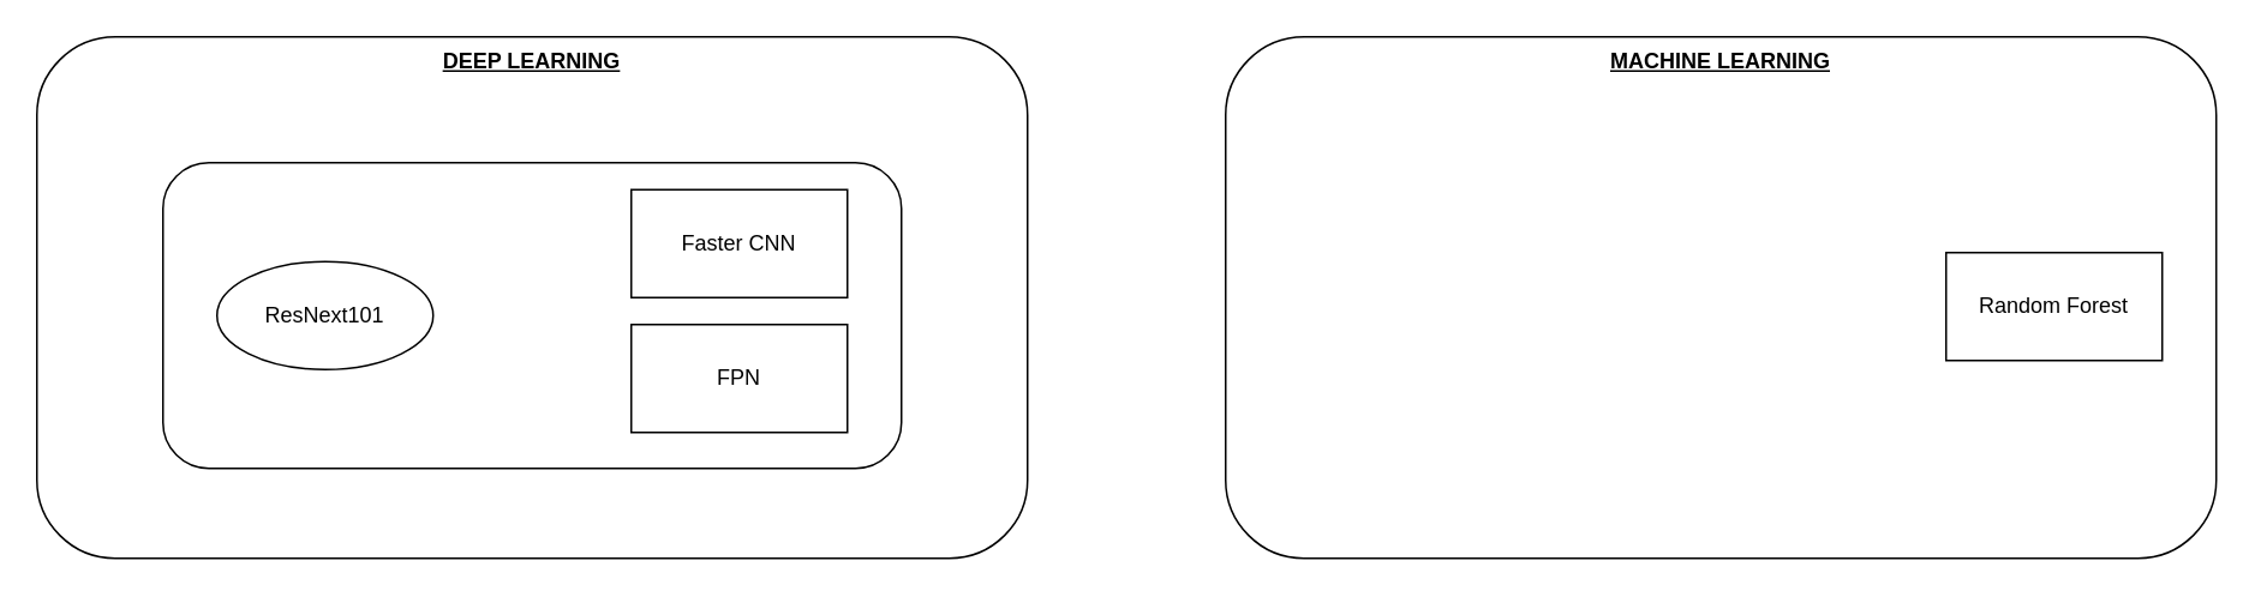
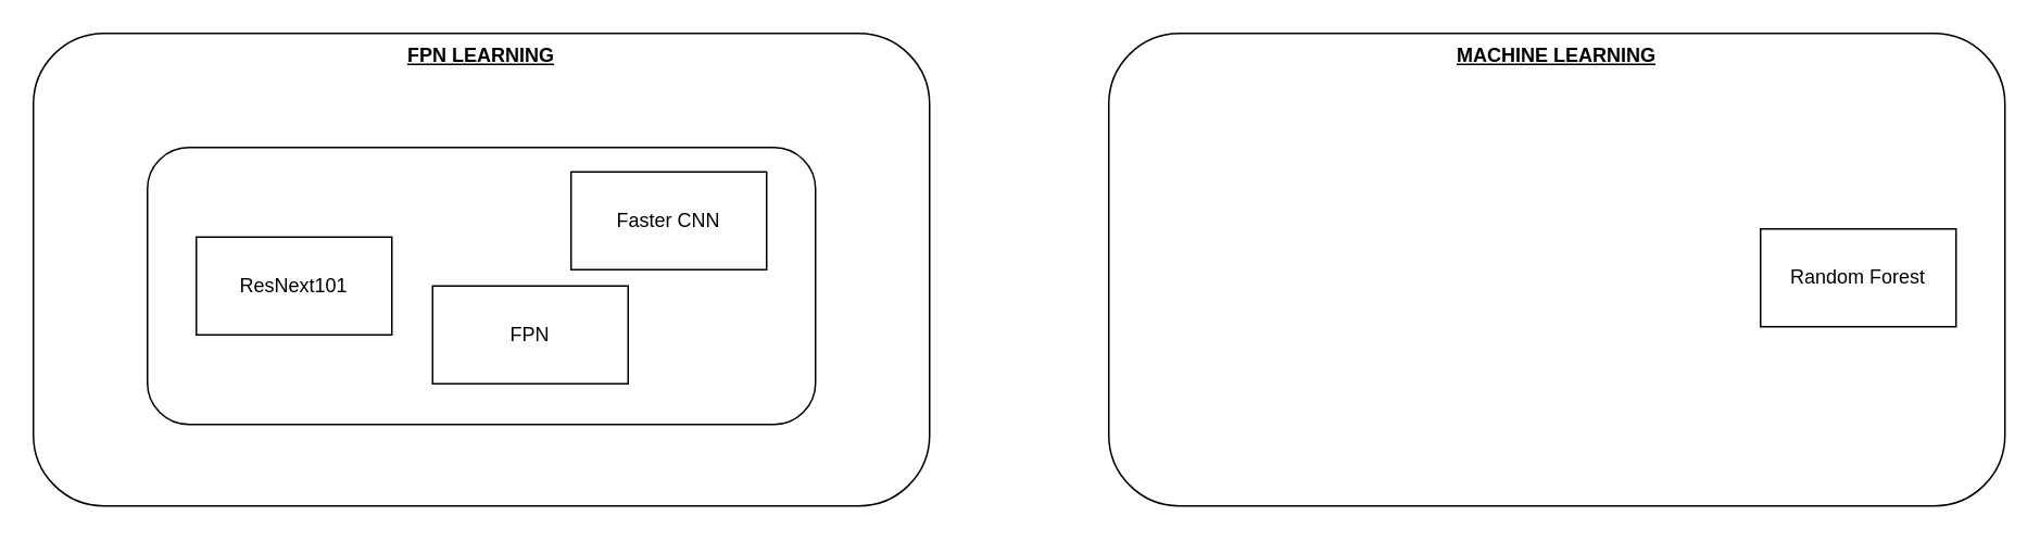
  <mxCell id="0" />
  <mxCell id="1" parent="0" />
- <mxCell id="2" value="DEEP LEARNING" style="rounded=1;whiteSpace=wrap;html=1;verticalAlign=top;fontStyle=5" vertex="1" parent="1"><mxGeometry x="20" y="20" width="550" height="290" as="geometry" /></mxCell>
+ <mxCell id="2" value="FPN LEARNING" style="rounded=1;whiteSpace=wrap;html=1;verticalAlign=top;fontStyle=5" vertex="1" parent="1"><mxGeometry x="20" y="20" width="550" height="290" as="geometry" /></mxCell>
  <mxCell id="3" value="" style="rounded=1;whiteSpace=wrap;html=1;" vertex="1" parent="1"><mxGeometry x="90" y="90" width="410" height="170" as="geometry" /></mxCell>
- <mxCell id="4" value="ResNext101" style="ellipse;whiteSpace=wrap;html=1;" vertex="1" parent="1"><mxGeometry x="120" y="145" width="120" height="60" as="geometry" /></mxCell>
- <mxCell id="5" value="FPN" style="rounded=0;whiteSpace=wrap;html=1;" vertex="1" parent="1"><mxGeometry x="350" y="180" width="120" height="60" as="geometry" /></mxCell>
+ <mxCell id="4" value="ResNext101" style="rounded=0;whiteSpace=wrap;html=1;" vertex="1" parent="1"><mxGeometry x="120" y="145" width="120" height="60" as="geometry" /></mxCell>
+ <mxCell id="5" value="FPN" style="rounded=0;whiteSpace=wrap;html=1;" vertex="1" parent="1"><mxGeometry x="265" y="175" width="120" height="60" as="geometry" /></mxCell>
  <mxCell id="6" value="Faster CNN" style="rounded=0;whiteSpace=wrap;html=1;" vertex="1" parent="1"><mxGeometry x="350" y="105" width="120" height="60" as="geometry" /></mxCell>
  <mxCell id="7" value="MACHINE LEARNING" style="rounded=1;whiteSpace=wrap;html=1;verticalAlign=top;fontStyle=5" vertex="1" parent="1"><mxGeometry x="680" y="20" width="550" height="290" as="geometry" /></mxCell>
  <mxCell id="8" value="Random Forest" style="rounded=0;whiteSpace=wrap;html=1;" vertex="1" parent="1"><mxGeometry x="1080" y="140" width="120" height="60" as="geometry" /></mxCell>
